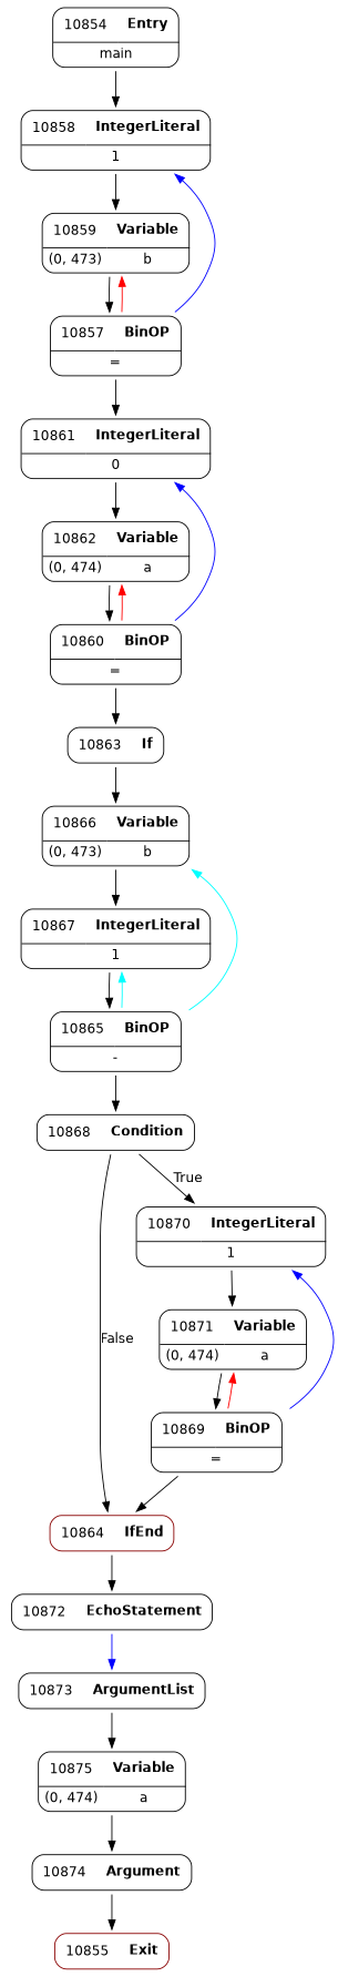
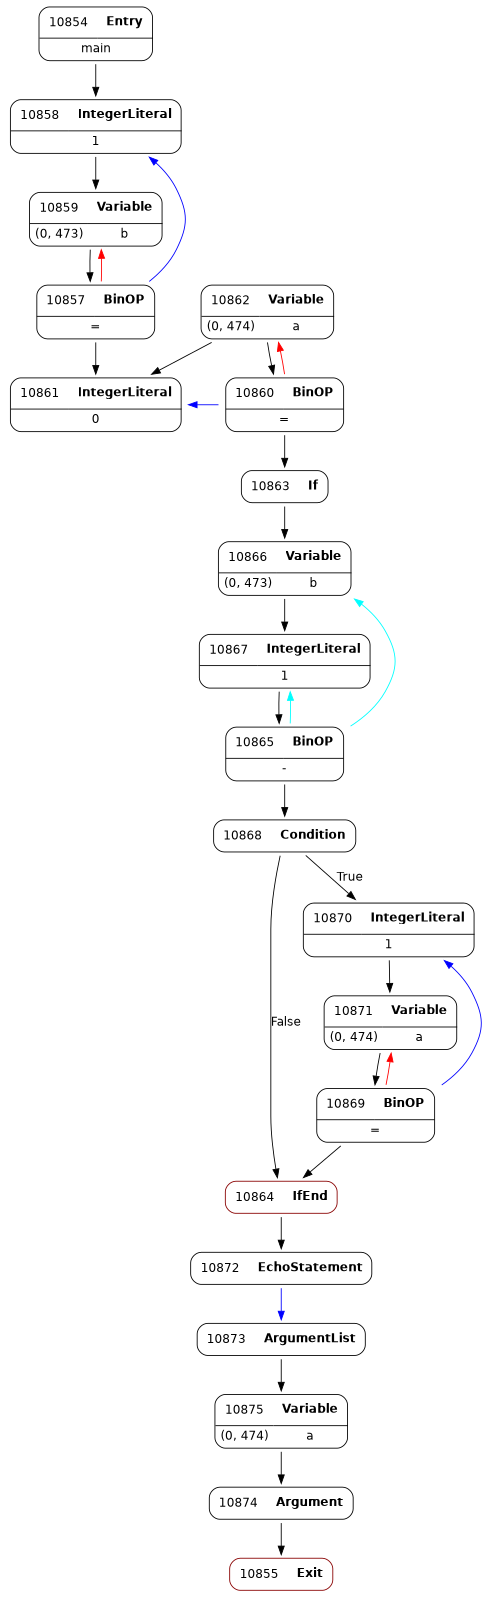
  digraph {
    fontname="DejaVu Sans"
    node [fontname="DejaVu Sans" shape=none]
    edge [fontname="DejaVu Sans" weight=2]
    n1 [label=<<TABLE border='1' cellspacing='0' cellpadding='10' style='rounded' ><TR><TD border='0'>10854</TD><TD border='0'><B>Entry</B></TD></TR><HR/><TR><TD border='0' cellpadding='5' colspan='2'>main</TD></TR></TABLE>>]
    n2 [label=<<TABLE border='1' cellspacing='0' cellpadding='10' style='rounded' ><TR><TD border='0'>10858</TD><TD border='0'><B>IntegerLiteral</B></TD></TR><HR/><TR><TD border='0' cellpadding='5' colspan='2'>1</TD></TR></TABLE>>]
    n3 [label=<<TABLE border='1' cellspacing='0' cellpadding='10' style='rounded' ><TR><TD border='0'>10859</TD><TD border='0'><B>Variable</B></TD></TR><HR/><TR><TD border='0' cellpadding='5'>(0, 473)</TD><TD border='0' cellpadding='5'>b</TD></TR></TABLE>>]
    n4 [label=<<TABLE border='1' cellspacing='0' cellpadding='10' style='rounded' ><TR><TD border='0'>10857</TD><TD border='0'><B>BinOP</B></TD></TR><HR/><TR><TD border='0' cellpadding='5' colspan='2'>=</TD></TR></TABLE>>]
    n5 [label=<<TABLE border='1' cellspacing='0' cellpadding='10' style='rounded'  color='#880000'><TR><TD border='0'>10855</TD><TD border='0'><B>Exit</B></TD></TR></TABLE>>]
    n6 [label=<<TABLE border='1' cellspacing='0' cellpadding='10' style='rounded' ><TR><TD border='0'>10861</TD><TD border='0'><B>IntegerLiteral</B></TD></TR><HR/><TR><TD border='0' cellpadding='5' colspan='2'>0</TD></TR></TABLE>>]
    n7 [label=<<TABLE border='1' cellspacing='0' cellpadding='10' style='rounded' ><TR><TD border='0'>10862</TD><TD border='0'><B>Variable</B></TD></TR><HR/><TR><TD border='0' cellpadding='5'>(0, 474)</TD><TD border='0' cellpadding='5'>a</TD></TR></TABLE>>]
    n8 [label=<<TABLE border='1' cellspacing='0' cellpadding='10' style='rounded' ><TR><TD border='0'>10860</TD><TD border='0'><B>BinOP</B></TD></TR><HR/><TR><TD border='0' cellpadding='5' colspan='2'>=</TD></TR></TABLE>>]
    n9 [label=<<TABLE border='1' cellspacing='0' cellpadding='10' style='rounded' ><TR><TD border='0'>10863</TD><TD border='0'><B>If</B></TD></TR></TABLE>>]
    n10 [label=<<TABLE border='1' cellspacing='0' cellpadding='10' style='rounded' ><TR><TD border='0'>10866</TD><TD border='0'><B>Variable</B></TD></TR><HR/><TR><TD border='0' cellpadding='5'>(0, 473)</TD><TD border='0' cellpadding='5'>b</TD></TR></TABLE>>]
    n11 [label=<<TABLE border='1' cellspacing='0' cellpadding='10' style='rounded' ><TR><TD border='0'>10867</TD><TD border='0'><B>IntegerLiteral</B></TD></TR><HR/><TR><TD border='0' cellpadding='5' colspan='2'>1</TD></TR></TABLE>>]
    n12 [label=<<TABLE border='1' cellspacing='0' cellpadding='10' style='rounded' ><TR><TD border='0'>10865</TD><TD border='0'><B>BinOP</B></TD></TR><HR/><TR><TD border='0' cellpadding='5' colspan='2'>-</TD></TR></TABLE>>]
    n13 [label=<<TABLE border='1' cellspacing='0' cellpadding='10' style='rounded'  color='#880000'><TR><TD border='0'>10864</TD><TD border='0'><B>IfEnd</B></TD></TR></TABLE>>]
    n14 [label=<<TABLE border='1' cellspacing='0' cellpadding='10' style='rounded' ><TR><TD border='0'>10872</TD><TD border='0'><B>EchoStatement</B></TD></TR></TABLE>>]
    n15 [label=<<TABLE border='1' cellspacing='0' cellpadding='10' style='rounded' ><TR><TD border='0'>10873</TD><TD border='0'><B>ArgumentList</B></TD></TR></TABLE>>]
    n16 [label=<<TABLE border='1' cellspacing='0' cellpadding='10' style='rounded' ><TR><TD border='0'>10875</TD><TD border='0'><B>Variable</B></TD></TR><HR/><TR><TD border='0' cellpadding='5'>(0, 474)</TD><TD border='0' cellpadding='5'>a</TD></TR></TABLE>>]
    n17 [label=<<TABLE border='1' cellspacing='0' cellpadding='10' style='rounded' ><TR><TD border='0'>10868</TD><TD border='0'><B>Condition</B></TD></TR></TABLE>>]
    n18 [label=<<TABLE border='1' cellspacing='0' cellpadding='10' style='rounded' ><TR><TD border='0'>10870</TD><TD border='0'><B>IntegerLiteral</B></TD></TR><HR/><TR><TD border='0' cellpadding='5' colspan='2'>1</TD></TR></TABLE>>]
    n19 [label=<<TABLE border='1' cellspacing='0' cellpadding='10' style='rounded' ><TR><TD border='0'>10871</TD><TD border='0'><B>Variable</B></TD></TR><HR/><TR><TD border='0' cellpadding='5'>(0, 474)</TD><TD border='0' cellpadding='5'>a</TD></TR></TABLE>>]
    n20 [label=<<TABLE border='1' cellspacing='0' cellpadding='10' style='rounded' ><TR><TD border='0'>10869</TD><TD border='0'><B>BinOP</B></TD></TR><HR/><TR><TD border='0' cellpadding='5' colspan='2'>=</TD></TR></TABLE>>]
    n21 [label=<<TABLE border='1' cellspacing='0' cellpadding='10' style='rounded' ><TR><TD border='0'>10874</TD><TD border='0'><B>Argument</B></TD></TR></TABLE>>]
    n1 -> n2
    n2 -> n3
    n3 -> n4
    n4 -> n2 [color=blue constraint=false weight=""]
    n4 -> n3 [color=red constraint=false weight=""]
    n4 -> n6
-   n6 -> n7
+   n7 -> n6
    n7 -> n8
    n8 -> n6 [color=blue constraint=false weight=""]
    n8 -> n7 [color=red constraint=false weight=""]
    n8 -> n9
    n9 -> n10
    n10 -> n11
    n11 -> n12
    n12 -> n10 [color=cyan constraint=false weight=""]
    n12 -> n11 [color=cyan constraint=false weight=""]
    n12 -> n17
    n13 -> n14
    n14 -> n15 [color=blue]
    n15 -> n16
    n16 -> n21
    n17 -> n13 [label=False]
    n17 -> n18 [label=True]
    n18 -> n19
    n19 -> n20
    n20 -> n13
    n20 -> n18 [color=blue constraint=false weight=""]
    n20 -> n19 [color=red constraint=false weight=""]
    n21 -> n5
  }
